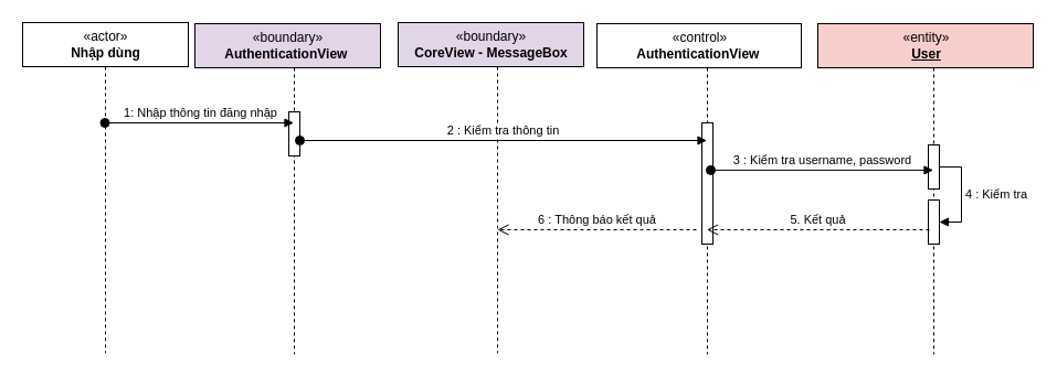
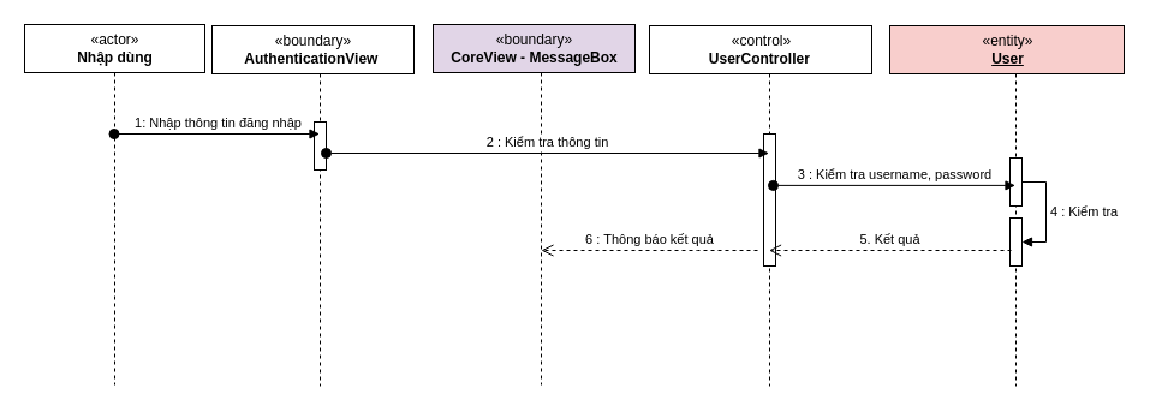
  <mxCell id="0" />
  <mxCell id="1" parent="0" />
  <mxCell id="2" value=":Object" style="shape=umlLifeline;perimeter=lifelinePerimeter;whiteSpace=wrap;html=1;container=1;collapsible=0;recursiveResize=0;outlineConnect=0;" parent="1" vertex="1"><mxGeometry x="45" y="20" width="100" height="300" as="geometry" /></mxCell>
  <mxCell id="3" value="«actor»&lt;br&gt;&lt;b&gt;Nhập dùng&lt;/b&gt;" style="html=1;" parent="1" vertex="1"><mxGeometry x="20" y="20" width="150" height="40" as="geometry" /></mxCell>
  <mxCell id="4" value=":Object" style="shape=umlLifeline;perimeter=lifelinePerimeter;whiteSpace=wrap;html=1;container=1;collapsible=0;recursiveResize=0;outlineConnect=0;" parent="1" vertex="1"><mxGeometry x="191" y="21" width="150" height="300" as="geometry" /></mxCell>
- <mxCell id="5" value="«boundary»&lt;br&gt;&lt;b&gt;AuthenticationView&amp;nbsp;&lt;/b&gt;" style="html=1;fillColor=#e1d5e7;" parent="4" vertex="1"><mxGeometry x="-15" width="168" height="40" as="geometry" /></mxCell>
+ <mxCell id="5" value="«boundary»&lt;br&gt;&lt;b&gt;AuthenticationView&amp;nbsp;&lt;/b&gt;" style="html=1;" parent="4" vertex="1"><mxGeometry x="-15" width="168" height="40" as="geometry" /></mxCell>
  <mxCell id="6" value="" style="html=1;points=[];perimeter=orthogonalPerimeter;" parent="4" vertex="1"><mxGeometry x="70" y="80" width="10" height="40" as="geometry" /></mxCell>
  <mxCell id="7" value=":Object" style="shape=umlLifeline;perimeter=lifelinePerimeter;whiteSpace=wrap;html=1;container=1;collapsible=0;recursiveResize=0;outlineConnect=0;" parent="1" vertex="1"><mxGeometry x="375" y="20" width="150" height="300" as="geometry" /></mxCell>
  <mxCell id="8" value="«boundary»&lt;br&gt;&lt;b&gt;CoreView - MessageBox&lt;/b&gt;" style="html=1;fillColor=#e1d5e7;" parent="7" vertex="1"><mxGeometry x="-15" width="168" height="40" as="geometry" /></mxCell>
  <mxCell id="9" value=":Object" style="shape=umlLifeline;perimeter=lifelinePerimeter;whiteSpace=wrap;html=1;container=1;collapsible=0;recursiveResize=0;outlineConnect=0;" parent="1" vertex="1"><mxGeometry x="555" y="21" width="170" height="300" as="geometry" /></mxCell>
- <mxCell id="10" value="«control»&lt;br&gt;&lt;b&gt;AuthenticationView&amp;nbsp;&lt;/b&gt;" style="html=1;" parent="9" vertex="1"><mxGeometry x="-15" width="185" height="40" as="geometry" /></mxCell>
+ <mxCell id="10" value="«control»&lt;br&gt;&lt;b&gt;UserController&amp;nbsp;&lt;/b&gt;" style="html=1;" parent="9" vertex="1"><mxGeometry x="-15" width="185" height="40" as="geometry" /></mxCell>
  <mxCell id="11" value="" style="html=1;points=[];perimeter=orthogonalPerimeter;" parent="9" vertex="1"><mxGeometry x="80" y="90" width="10" height="110" as="geometry" /></mxCell>
  <mxCell id="12" value=":Object" style="shape=umlLifeline;perimeter=lifelinePerimeter;whiteSpace=wrap;html=1;container=1;collapsible=0;recursiveResize=0;outlineConnect=0;" parent="1" vertex="1"><mxGeometry x="755" y="21" width="180" height="300" as="geometry" /></mxCell>
  <mxCell id="13" value="«entity»&lt;br&gt;&lt;b&gt;&lt;u&gt;User&lt;/u&gt;&lt;/b&gt;" style="html=1;fillColor=#f8cecc;" parent="12" vertex="1"><mxGeometry x="-15" width="195" height="40" as="geometry" /></mxCell>
  <mxCell id="14" value="" style="html=1;points=[];perimeter=orthogonalPerimeter;" parent="12" vertex="1"><mxGeometry x="85" y="110" width="10" height="40" as="geometry" /></mxCell>
  <mxCell id="15" value="1: Nhập thông tin đăng nhập" style="html=1;verticalAlign=bottom;startArrow=oval;startFill=1;endArrow=block;startSize=8;" parent="1" target="4" edge="1"><mxGeometry width="60" relative="1" as="geometry"><mxPoint x="94.5" y="111" as="sourcePoint" /><mxPoint x="274.5" y="111" as="targetPoint" /></mxGeometry></mxCell>
  <mxCell id="16" value="2 : Kiểm tra thông tin" style="html=1;verticalAlign=bottom;startArrow=oval;startFill=1;endArrow=block;startSize=8;exitX=1;exitY=0.65;exitDx=0;exitDy=0;exitPerimeter=0;" parent="1" source="6" target="9" edge="1"><mxGeometry width="60" relative="1" as="geometry"><mxPoint x="420" y="171" as="sourcePoint" /><mxPoint x="480" y="171" as="targetPoint" /></mxGeometry></mxCell>
  <mxCell id="17" value="3 : Kiểm tra username, password" style="html=1;verticalAlign=bottom;startArrow=oval;startFill=1;endArrow=block;startSize=8;exitX=0.8;exitY=0.39;exitDx=0;exitDy=0;exitPerimeter=0;" parent="1" source="11" target="12" edge="1"><mxGeometry width="60" relative="1" as="geometry"><mxPoint x="540" y="201" as="sourcePoint" /><mxPoint x="600" y="201" as="targetPoint" /></mxGeometry></mxCell>
  <mxCell id="18" value="" style="html=1;points=[];perimeter=orthogonalPerimeter;" parent="1" vertex="1"><mxGeometry x="840" y="181" width="10" height="40" as="geometry" /></mxCell>
  <mxCell id="19" value="4 : Kiểm tra&amp;nbsp;" style="edgeStyle=orthogonalEdgeStyle;html=1;align=left;spacingLeft=2;endArrow=block;rounded=0;exitX=1;exitY=0.5;exitDx=0;exitDy=0;exitPerimeter=0;" parent="1" source="14" edge="1"><mxGeometry relative="1" as="geometry"><mxPoint x="845" y="161" as="sourcePoint" /><Array as="points"><mxPoint x="870" y="151" /><mxPoint x="870" y="201" /><mxPoint x="850" y="201" /></Array><mxPoint x="850" y="201" as="targetPoint" /></mxGeometry></mxCell>
  <mxCell id="20" value="5. Kết quả" style="html=1;verticalAlign=bottom;endArrow=open;dashed=1;endSize=8;" parent="1" target="9" edge="1"><mxGeometry relative="1" as="geometry"><mxPoint x="841" y="208" as="sourcePoint" /><mxPoint x="630" y="231" as="targetPoint" /></mxGeometry></mxCell>
  <mxCell id="21" value="6 : Thông báo kết quả" style="html=1;verticalAlign=bottom;endArrow=open;dashed=1;endSize=8;" parent="1" edge="1"><mxGeometry relative="1" as="geometry"><mxPoint x="630" y="208" as="sourcePoint" /><mxPoint x="449.929" y="208" as="targetPoint" /><Array as="points"><mxPoint x="570" y="208" /></Array></mxGeometry></mxCell>
